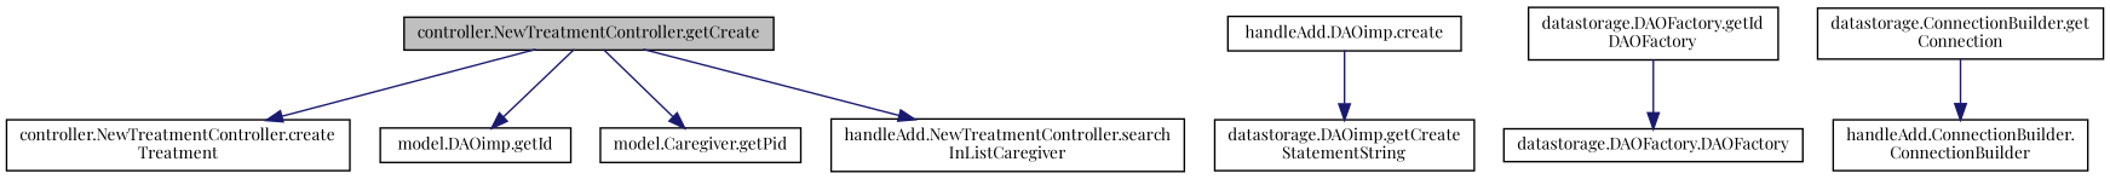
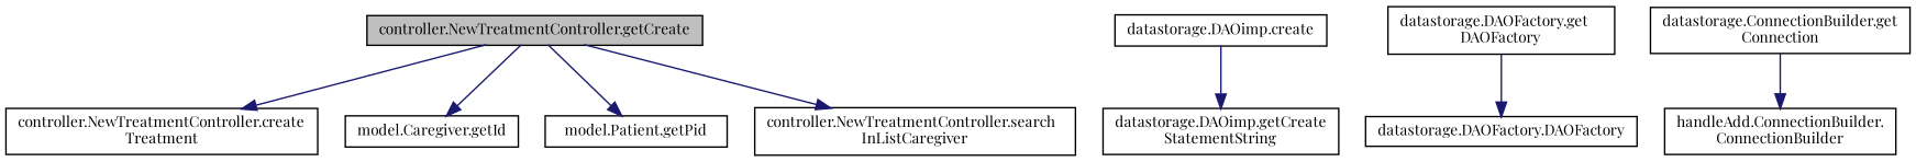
  digraph {
    fontname="Playfair Display"
    rankdir=TB
    node [color=black fillcolor=white fontname="Playfair Display" fontsize=10 shape=record style=filled]
    edge [color=midnightblue fontname="Playfair Display" fontsize=10 labelfontname=Helvetica labelfontsize=10 style=solid]
    n1 [fillcolor=grey75 fontcolor=black height=0.2 label="controller.NewTreatmentController.getCreate" width=0.4]
    n2 [height=0.2 label="controller.NewTreatmentController.create\lTreatment" width=0.4]
-   n3 [height=0.2 label="model.DAOimp.getId" width=0.4]
-   n4 [height=0.2 label="model.Caregiver.getPid" width=0.4]
-   n5 [height=0.2 label="handleAdd.NewTreatmentController.search\lInListCaregiver" width=0.4]
-   n6 [height=0.2 label="handleAdd.DAOimp.create" width=0.4]
+   n3 [height=0.2 label="model.Caregiver.getId" width=0.4]
+   n4 [height=0.2 label="model.Patient.getPid" width=0.4]
+   n5 [height=0.2 label="controller.NewTreatmentController.search\lInListCaregiver" width=0.4]
+   n6 [height=0.2 label="datastorage.DAOimp.create" width=0.4]
    n7 [height=0.2 label="datastorage.DAOimp.getCreate\lStatementString" width=0.4]
-   n8 [height=0.2 label="datastorage.DAOFactory.getId\lDAOFactory" width=0.4]
+   n8 [height=0.2 label="datastorage.DAOFactory.get\lDAOFactory" width=0.4]
    n9 [height=0.2 label="datastorage.DAOFactory.DAOFactory" width=0.4]
    n10 [height=0.2 label="datastorage.ConnectionBuilder.get\lConnection" width=0.4]
    n11 [height=0.2 label="handleAdd.ConnectionBuilder.\lConnectionBuilder" width=0.4]
    n1 -> n2
    n1 -> n3
    n1 -> n4
    n1 -> n5
    n6 -> n7
    n8 -> n9
    n10 -> n11
  }
